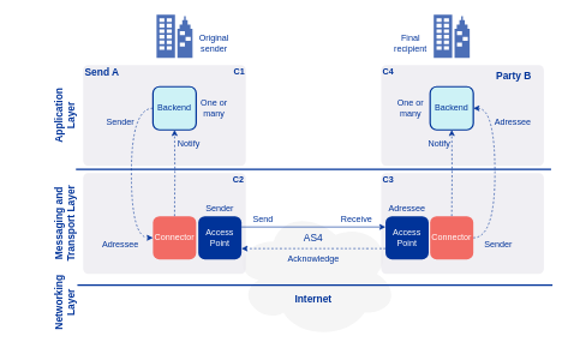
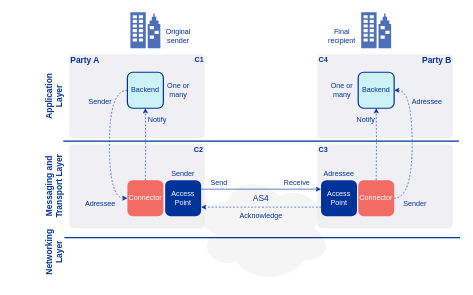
  <mxCell id="0" />
  <mxCell id="1" parent="0" />
  <mxCell id="2" value="" style="ellipse;shape=cloud;whiteSpace=wrap;html=1;fillColor=#F5F5F5;fontSize=12;fontColor=#003399;strokeColor=none;" vertex="1" parent="1"><mxGeometry x="322" y="290" width="230" height="180" as="geometry" /></mxCell>
  <mxCell id="3" value="&amp;nbsp;" style="rounded=1;whiteSpace=wrap;html=1;strokeColor=none;strokeWidth=2;arcSize=5;perimeterSpacing=0;fillColor=#EAE8EE;shadow=0;glass=0;sketch=0;fontSize=14;fontColor=#003399;opacity=70;align=left;" vertex="1" parent="1"><mxGeometry y="90" width="226" height="140" as="geometry" x="115" /></mxCell>
  <mxCell id="4" value="&amp;nbsp;" style="rounded=1;whiteSpace=wrap;html=1;strokeColor=none;strokeWidth=2;arcSize=5;perimeterSpacing=0;fillColor=#EAE8EE;shadow=0;glass=0;sketch=0;fontSize=14;fontColor=#003399;opacity=70;align=left;" vertex="1" parent="1"><mxGeometry y="240" width="226" height="140" as="geometry" x="115" /></mxCell>
  <mxCell id="5" value="&amp;nbsp;" style="rounded=1;whiteSpace=wrap;html=1;strokeColor=none;strokeWidth=2;arcSize=5;perimeterSpacing=0;fillColor=#EAE8EE;shadow=0;glass=0;sketch=0;fontSize=14;fontColor=#003399;opacity=70;align=left;" vertex="1" parent="1"><mxGeometry x="529" y="240" width="226" height="140" as="geometry" /></mxCell>
  <mxCell id="6" value="&amp;nbsp;" style="rounded=1;whiteSpace=wrap;html=1;strokeColor=none;strokeWidth=2;arcSize=5;perimeterSpacing=0;fillColor=#EAE8EE;shadow=0;glass=0;sketch=0;fontSize=14;fontColor=#003399;opacity=70;align=left;" vertex="1" parent="1"><mxGeometry x="529" y="90" width="226" height="140" as="geometry" /></mxCell>
  <mxCell id="7" style="edgeStyle=orthogonalEdgeStyle;rounded=0;orthogonalLoop=1;jettySize=auto;html=1;exitX=0;exitY=0.5;exitDx=0;exitDy=0;entryX=0;entryY=0.5;entryDx=0;entryDy=0;dashed=1;strokeColor=#003399;fontSize=12;fontColor=#003399;curved=1;" edge="1" parent="1" source="8"><mxGeometry relative="1" as="geometry"><mxPoint x="212" y="330" as="targetPoint" /><Array as="points"><mxPoint x="182" y="150" /><mxPoint x="182" y="330" /></Array></mxGeometry></mxCell>
  <mxCell id="8" value="&lt;font&gt;&lt;span&gt;Backend&lt;/span&gt;&lt;/font&gt;" style="rounded=1;whiteSpace=wrap;html=1;strokeWidth=2;fillColor=#CDF2F6;fontColor=#003399;strokeColor=#003399;" vertex="1" parent="1"><mxGeometry x="212" y="120" width="60" height="60" as="geometry" /></mxCell>
  <mxCell id="9" style="edgeStyle=orthogonalEdgeStyle;rounded=0;orthogonalLoop=1;jettySize=auto;html=1;exitX=1;exitY=0.5;exitDx=0;exitDy=0;entryX=1;entryY=0.5;entryDx=0;entryDy=0;dashed=1;strokeColor=#003399;fontSize=12;fontColor=#003399;startArrow=classic;startFill=1;endArrow=none;endFill=0;elbow=vertical;curved=1;" edge="1" parent="1" source="10"><mxGeometry relative="1" as="geometry"><mxPoint x="657" y="330" as="targetPoint" /><Array as="points"><mxPoint x="687" y="150" /><mxPoint x="687" y="330" /></Array></mxGeometry></mxCell>
  <mxCell id="10" value="&lt;font&gt;&lt;span&gt;Backend&lt;/span&gt;&lt;/font&gt;" style="rounded=1;whiteSpace=wrap;html=1;strokeWidth=2;fillColor=#CDF2F6;fontColor=#003399;strokeColor=#003399;" vertex="1" parent="1"><mxGeometry x="597" y="120" width="60" height="60" as="geometry" /></mxCell>
  <mxCell id="11" style="edgeStyle=orthogonalEdgeStyle;rounded=0;orthogonalLoop=1;jettySize=auto;html=1;exitX=1;exitY=0.25;exitDx=0;exitDy=0;entryX=0;entryY=0.25;entryDx=0;entryDy=0;fontSize=14;fontColor=#003399;strokeColor=#003399;" edge="1" parent="1" source="26" target="24"><mxGeometry relative="1" as="geometry" /></mxCell>
  <mxCell id="12" style="edgeStyle=orthogonalEdgeStyle;rounded=0;orthogonalLoop=1;jettySize=auto;html=1;exitX=0.5;exitY=0;exitDx=0;exitDy=0;entryX=0.5;entryY=1;entryDx=0;entryDy=0;dashed=1;strokeColor=#003399;fontSize=12;fontColor=#003399;" edge="1" parent="1" target="8"><mxGeometry relative="1" as="geometry"><Array as="points" /><mxPoint x="242" y="300" as="sourcePoint" /></mxGeometry></mxCell>
  <mxCell id="13" style="edgeStyle=orthogonalEdgeStyle;rounded=0;orthogonalLoop=1;jettySize=auto;html=1;entryX=0.5;entryY=1;entryDx=0;entryDy=0;dashed=1;strokeColor=#003399;fontSize=12;fontColor=#003399;" edge="1" parent="1" target="10"><mxGeometry relative="1" as="geometry"><mxPoint x="627" y="300" as="sourcePoint" /></mxGeometry></mxCell>
- <mxCell id="14" value="Internet" style="text;html=1;strokeColor=none;fillColor=none;align=center;verticalAlign=middle;whiteSpace=wrap;rounded=0;fontColor=#003399;fontStyle=1;fontSize=14;" vertex="1" parent="1"><mxGeometry x="415" y="405" width="40" height="20" as="geometry" /></mxCell>
  <mxCell id="15" value="Send" style="text;html=1;strokeColor=none;fillColor=none;align=center;verticalAlign=middle;whiteSpace=wrap;rounded=0;fontColor=#003399;fontStyle=0;fontSize=12;rotation=0;" vertex="1" parent="1"><mxGeometry x="335" y="295" width="60" height="20" as="geometry" /></mxCell>
  <mxCell id="16" value="Receive" style="text;html=1;strokeColor=none;fillColor=none;align=center;verticalAlign=middle;whiteSpace=wrap;rounded=0;fontColor=#003399;fontStyle=0;fontSize=12;rotation=0;" vertex="1" parent="1"><mxGeometry x="465" y="295" width="60" height="20" as="geometry" /></mxCell>
  <mxCell id="17" value="Sender" style="text;html=1;strokeColor=none;fillColor=none;align=center;verticalAlign=middle;whiteSpace=wrap;rounded=0;fontColor=#003399;fontStyle=0;fontSize=12;rotation=0;" vertex="1" parent="1"><mxGeometry x="142" y="160" width="50" height="20" as="geometry" /></mxCell>
  <mxCell id="18" value="Notify" style="text;html=1;strokeColor=none;fillColor=none;align=center;verticalAlign=middle;whiteSpace=wrap;rounded=0;fontColor=#003399;fontStyle=0;fontSize=12;rotation=0;" vertex="1" parent="1"><mxGeometry x="237" y="190" width="50" height="20" as="geometry" /></mxCell>
  <mxCell id="19" value="Notify" style="text;html=1;strokeColor=none;fillColor=none;align=center;verticalAlign=middle;whiteSpace=wrap;rounded=0;fontColor=#003399;fontStyle=0;fontSize=12;rotation=0;" vertex="1" parent="1"><mxGeometry x="585" y="190" width="50" height="20" as="geometry" /></mxCell>
  <mxCell id="20" value="Adressee" style="text;html=1;strokeColor=none;fillColor=none;align=center;verticalAlign=middle;whiteSpace=wrap;rounded=0;fontColor=#003399;fontStyle=0;fontSize=12;rotation=0;" vertex="1" parent="1"><mxGeometry x="687" y="160" width="50" height="20" as="geometry" /></mxCell>
  <mxCell id="21" value="Adressee" style="text;html=1;strokeColor=none;fillColor=none;align=center;verticalAlign=middle;whiteSpace=wrap;rounded=0;fontColor=#003399;fontStyle=0;fontSize=12;rotation=0;" vertex="1" parent="1"><mxGeometry x="142" y="330" width="50" height="20" as="geometry" /></mxCell>
  <mxCell id="22" value="Sender" style="text;html=1;strokeColor=none;fillColor=none;align=center;verticalAlign=middle;whiteSpace=wrap;rounded=0;fontColor=#003399;fontStyle=0;fontSize=12;rotation=0;" vertex="1" parent="1"><mxGeometry x="667" y="330" width="50" height="20" as="geometry" /></mxCell>
  <mxCell id="23" style="edgeStyle=orthogonalEdgeStyle;curved=1;rounded=0;orthogonalLoop=1;jettySize=auto;html=1;exitX=0;exitY=0.75;exitDx=0;exitDy=0;entryX=1;entryY=0.75;entryDx=0;entryDy=0;dashed=1;startArrow=none;startFill=0;endArrow=classic;endFill=1;strokeColor=#003399;fontSize=14;fontColor=#003399;" edge="1" parent="1" source="24" target="26"><mxGeometry relative="1" as="geometry" /></mxCell>
  <mxCell id="24" value="&lt;font color=&quot;#ffffff&quot;&gt;&lt;span&gt;Access Point&lt;/span&gt;&lt;/font&gt;" style="rounded=1;whiteSpace=wrap;html=1;dashed=1;strokeColor=none;strokeWidth=2;fillColor=#003399;" vertex="1" parent="1"><mxGeometry x="535" y="300" width="60" height="60" as="geometry" /></mxCell>
  <mxCell id="25" value="&lt;font color=&quot;#ffffff&quot;&gt;&lt;span&gt;Connector&lt;/span&gt;&lt;/font&gt;" style="rounded=1;whiteSpace=wrap;html=1;dashed=1;strokeWidth=2;fillColor=#F26B64;strokeColor=none;" vertex="1" parent="1"><mxGeometry x="597" y="300" width="60" height="60" as="geometry" /></mxCell>
  <mxCell id="26" value="&lt;font color=&quot;#ffffff&quot;&gt;&lt;span&gt;Access Point&lt;/span&gt;&lt;/font&gt;" style="rounded=1;whiteSpace=wrap;html=1;dashed=1;strokeColor=none;strokeWidth=2;fillColor=#003399;" vertex="1" parent="1"><mxGeometry x="275" y="300" width="60" height="60" as="geometry" /></mxCell>
  <mxCell id="27" value="&lt;font color=&quot;#ffffff&quot;&gt;&lt;span&gt;Connector&lt;/span&gt;&lt;/font&gt;" style="rounded=1;whiteSpace=wrap;html=1;dashed=1;strokeWidth=2;fillColor=#F26B64;strokeColor=none;" vertex="1" parent="1"><mxGeometry x="212" y="300" width="60" height="60" as="geometry" /></mxCell>
  <mxCell id="28" value="Sender" style="text;html=1;strokeColor=none;fillColor=none;align=center;verticalAlign=middle;whiteSpace=wrap;rounded=0;fontColor=#003399;fontStyle=0;fontSize=12;rotation=0;" vertex="1" parent="1"><mxGeometry x="280" y="280" width="50" height="20" as="geometry" /></mxCell>
  <mxCell id="29" value="Adressee" style="text;html=1;strokeColor=none;fillColor=none;align=center;verticalAlign=middle;whiteSpace=wrap;rounded=0;fontColor=#003399;fontStyle=0;fontSize=12;rotation=0;" vertex="1" parent="1"><mxGeometry x="540" y="280" width="50" height="20" as="geometry" /></mxCell>
  <mxCell id="30" value="AS4" style="text;html=1;strokeColor=none;fillColor=none;align=center;verticalAlign=middle;whiteSpace=wrap;rounded=0;fontColor=#003399;fontStyle=0;fontSize=14;rotation=0;" vertex="1" parent="1"><mxGeometry x="405" y="320" width="60" height="20" as="geometry" /></mxCell>
  <mxCell id="31" value="Acknowledge" style="text;html=1;strokeColor=none;fillColor=none;align=center;verticalAlign=middle;whiteSpace=wrap;rounded=0;fontColor=#003399;fontStyle=0;fontSize=12;rotation=0;" vertex="1" parent="1"><mxGeometry x="405" y="350" width="60" height="20" as="geometry" /></mxCell>
  <mxCell id="32" value="One or many" style="text;html=1;strokeColor=none;fillColor=none;align=center;verticalAlign=middle;whiteSpace=wrap;rounded=0;fontColor=#003399;fontStyle=0;fontSize=12;rotation=0;" vertex="1" parent="1"><mxGeometry x="545" y="140" width="50" height="20" as="geometry" /></mxCell>
  <mxCell id="33" value="One or many" style="text;html=1;strokeColor=none;fillColor=none;align=center;verticalAlign=middle;whiteSpace=wrap;rounded=0;fontColor=#003399;fontStyle=0;fontSize=12;rotation=0;" vertex="1" parent="1"><mxGeometry x="272" y="140" width="50" height="20" as="geometry" /></mxCell>
- <mxCell id="34" value="Send A" style="text;html=1;strokeColor=none;fillColor=none;align=center;verticalAlign=middle;whiteSpace=wrap;rounded=0;fontColor=#003399;fontStyle=1;fontSize=14;" vertex="1" parent="1"><mxGeometry y="90" width="53" height="20" as="geometry" x="115" /></mxCell>
- <mxCell id="35" value="Party B" style="text;html=1;strokeColor=none;fillColor=none;align=center;verticalAlign=middle;whiteSpace=wrap;rounded=0;fontColor=#003399;fontStyle=1;fontSize=14;" vertex="1" parent="1"><mxGeometry x="687" y="95" width="53" height="20" as="geometry" /></mxCell>
+ <mxCell id="34" value="Party A" style="text;html=1;strokeColor=none;fillColor=none;align=center;verticalAlign=middle;whiteSpace=wrap;rounded=0;fontColor=#003399;fontStyle=1;fontSize=14;" vertex="1" parent="1"><mxGeometry y="90" width="53" height="20" as="geometry" x="115" /></mxCell>
+ <mxCell id="35" value="Party B" style="text;html=1;strokeColor=none;fillColor=none;align=center;verticalAlign=middle;whiteSpace=wrap;rounded=0;fontColor=#003399;fontStyle=1;fontSize=14;" vertex="1" parent="1"><mxGeometry x="702" y="90" width="53" height="20" as="geometry" /></mxCell>
  <mxCell id="36" value="&lt;b&gt;C1&lt;/b&gt;" style="text;html=1;strokeColor=none;fillColor=none;align=center;verticalAlign=middle;whiteSpace=wrap;rounded=0;fontColor=#003399;fontStyle=0;fontSize=12;rotation=0;" vertex="1" parent="1"><mxGeometry x="322" y="90" width="20" height="20" as="geometry" /></mxCell>
  <mxCell id="37" value="C2" style="text;html=1;strokeColor=none;fillColor=none;align=center;verticalAlign=middle;whiteSpace=wrap;rounded=0;fontColor=#003399;fontStyle=1;fontSize=12;rotation=0;" vertex="1" parent="1"><mxGeometry x="321" y="240" width="20" height="20" as="geometry" /></mxCell>
  <mxCell id="38" value="C3" style="text;html=1;strokeColor=none;fillColor=none;align=center;verticalAlign=middle;whiteSpace=wrap;rounded=0;fontColor=#003399;fontStyle=1;fontSize=12;rotation=0;" vertex="1" parent="1"><mxGeometry x="529" y="240" width="20" height="20" as="geometry" /></mxCell>
  <mxCell id="39" value="C4" style="text;html=1;strokeColor=none;fillColor=none;align=center;verticalAlign=middle;whiteSpace=wrap;rounded=0;fontColor=#003399;fontStyle=1;fontSize=12;rotation=0;" vertex="1" parent="1"><mxGeometry x="529" y="90" width="20" height="20" as="geometry" /></mxCell>
  <mxCell id="40" value="" style="verticalLabelPosition=bottom;html=1;verticalAlign=top;align=center;strokeColor=none;shape=mxgraph.azure.enterprise;pointerEvents=1;shadow=0;glass=0;sketch=0;fontSize=14;fontColor=#003399;opacity=70;fillColor=#003399;" vertex="1" parent="1"><mxGeometry x="217" y="20" width="50" height="60" as="geometry" /></mxCell>
  <mxCell id="41" value="Original sender" style="text;html=1;strokeColor=none;fillColor=none;align=center;verticalAlign=middle;whiteSpace=wrap;rounded=0;fontColor=#003399;fontStyle=0;fontSize=12;rotation=0;" vertex="1" parent="1"><mxGeometry x="272" y="50" width="50" height="20" as="geometry" /></mxCell>
  <mxCell id="42" value="" style="verticalLabelPosition=bottom;html=1;verticalAlign=top;align=center;strokeColor=none;shape=mxgraph.azure.enterprise;pointerEvents=1;shadow=0;glass=0;sketch=0;fontSize=14;fontColor=#003399;opacity=70;fillColor=#003399;" vertex="1" parent="1"><mxGeometry x="602" y="20" width="50" height="60" as="geometry" /></mxCell>
  <mxCell id="43" value="Final recipient" style="text;html=1;strokeColor=none;fillColor=none;align=center;verticalAlign=middle;whiteSpace=wrap;rounded=0;fontColor=#003399;fontStyle=0;fontSize=12;rotation=0;" vertex="1" parent="1"><mxGeometry x="545" y="50" width="50" height="20" as="geometry" /></mxCell>
  <mxCell id="44" value="" style="endArrow=none;html=1;strokeColor=#003399;fontSize=14;fontColor=#003399;strokeWidth=2;" edge="1" parent="1"><mxGeometry width="50" height="50" relative="1" as="geometry"><mxPoint x="105" y="235" as="sourcePoint" /><mxPoint x="765" y="235" as="targetPoint" /></mxGeometry></mxCell>
  <mxCell id="45" value="" style="endArrow=none;html=1;strokeColor=#003399;fontSize=14;fontColor=#003399;strokeWidth=2;" edge="1" parent="1"><mxGeometry width="50" height="50" relative="1" as="geometry"><mxPoint x="107" y="396" as="sourcePoint" /><mxPoint x="767" y="396" as="targetPoint" /></mxGeometry></mxCell>
  <mxCell id="46" value="Application Layer" style="text;html=1;strokeColor=none;fillColor=none;align=center;verticalAlign=middle;whiteSpace=wrap;rounded=0;fontColor=#003399;fontStyle=1;fontSize=14;rotation=-90;" vertex="1" parent="1"><mxGeometry x="65" y="150" width="50" height="20" as="geometry" /></mxCell>
  <mxCell id="47" value="Messaging and Transport Layer" style="text;html=1;strokeColor=none;fillColor=none;align=center;verticalAlign=middle;whiteSpace=wrap;rounded=0;fontColor=#003399;fontStyle=1;fontSize=14;rotation=-90;" vertex="1" parent="1"><mxGeometry x="20" y="300" width="140" height="20" as="geometry" /></mxCell>
  <mxCell id="48" value="Networking Layer" style="text;html=1;strokeColor=none;fillColor=none;align=center;verticalAlign=middle;whiteSpace=wrap;rounded=0;fontColor=#003399;fontStyle=1;fontSize=14;rotation=-90;" vertex="1" parent="1"><mxGeometry x="65" y="410" width="50" height="20" as="geometry" /></mxCell>
